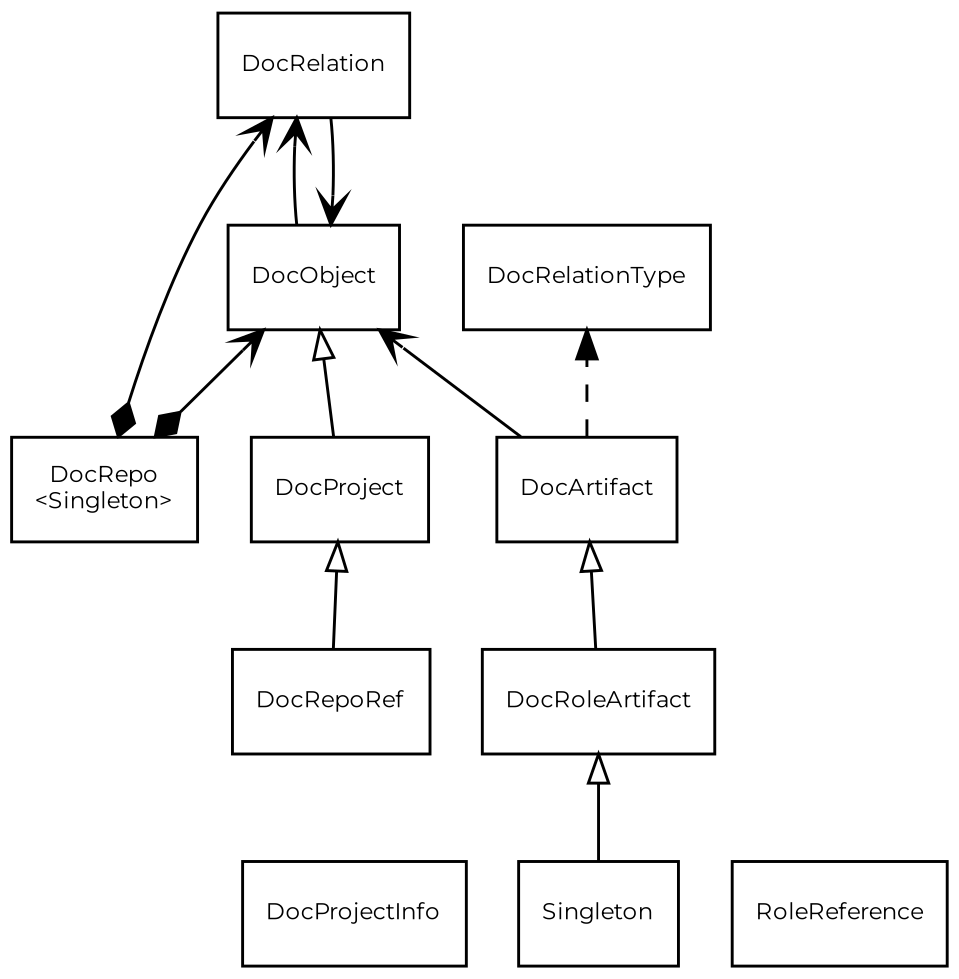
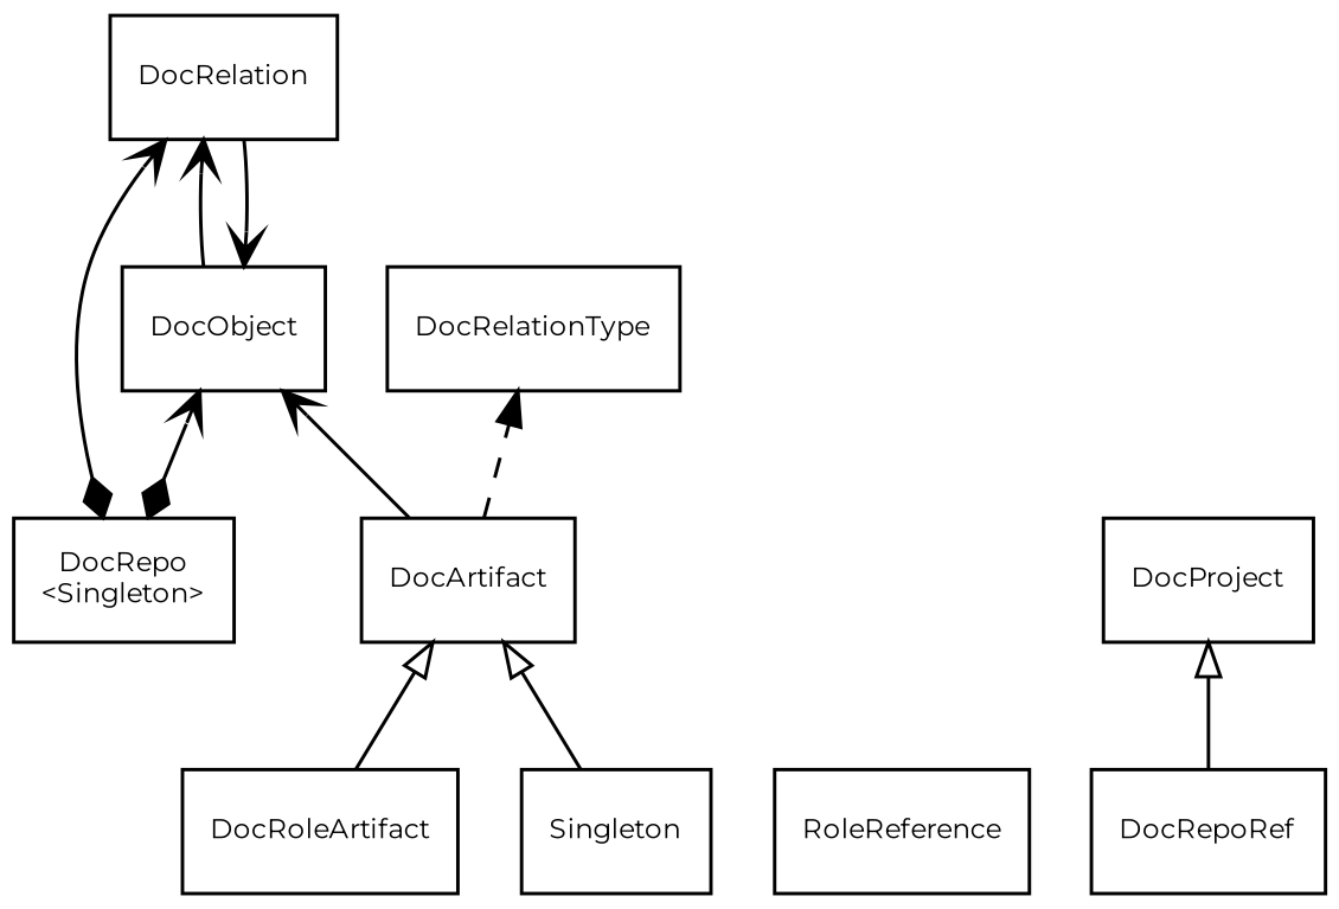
  digraph {
    fontname=Montserrat
    rankdir=BT
    node [fontname=Montserrat fontsize=8 shape=record]
    edge [arrowhead=open fontname=Montserrat fontsize=8]
-   DocProjectInfo
    DocObject
    DocRelation
    RoleReference
    DocRepoRef
    DocProject
    DocArtifact
    DocRelationType
    DocRoleArtifact
    n10 [label=Singleton]
    n11 [label="DocRepo\n\<Singleton\>"]
    DocObject -> DocRelation
    DocRelation -> DocObject
    DocRepoRef -> DocProject [arrowhead=empty]
-   DocProject -> DocObject [arrowhead=empty]
    DocArtifact -> DocObject
    DocArtifact -> DocRelationType [style=dashed arrowhead=""]
    DocRoleArtifact -> DocArtifact [arrowhead=empty]
-   n10 -> DocRoleArtifact [arrowhead=empty]
+   n10 -> DocArtifact [arrowhead=empty]
    n11 -> DocObject [arrowtail=diamond dir=both]
    n11 -> DocRelation [arrowtail=diamond dir=both]
  }
